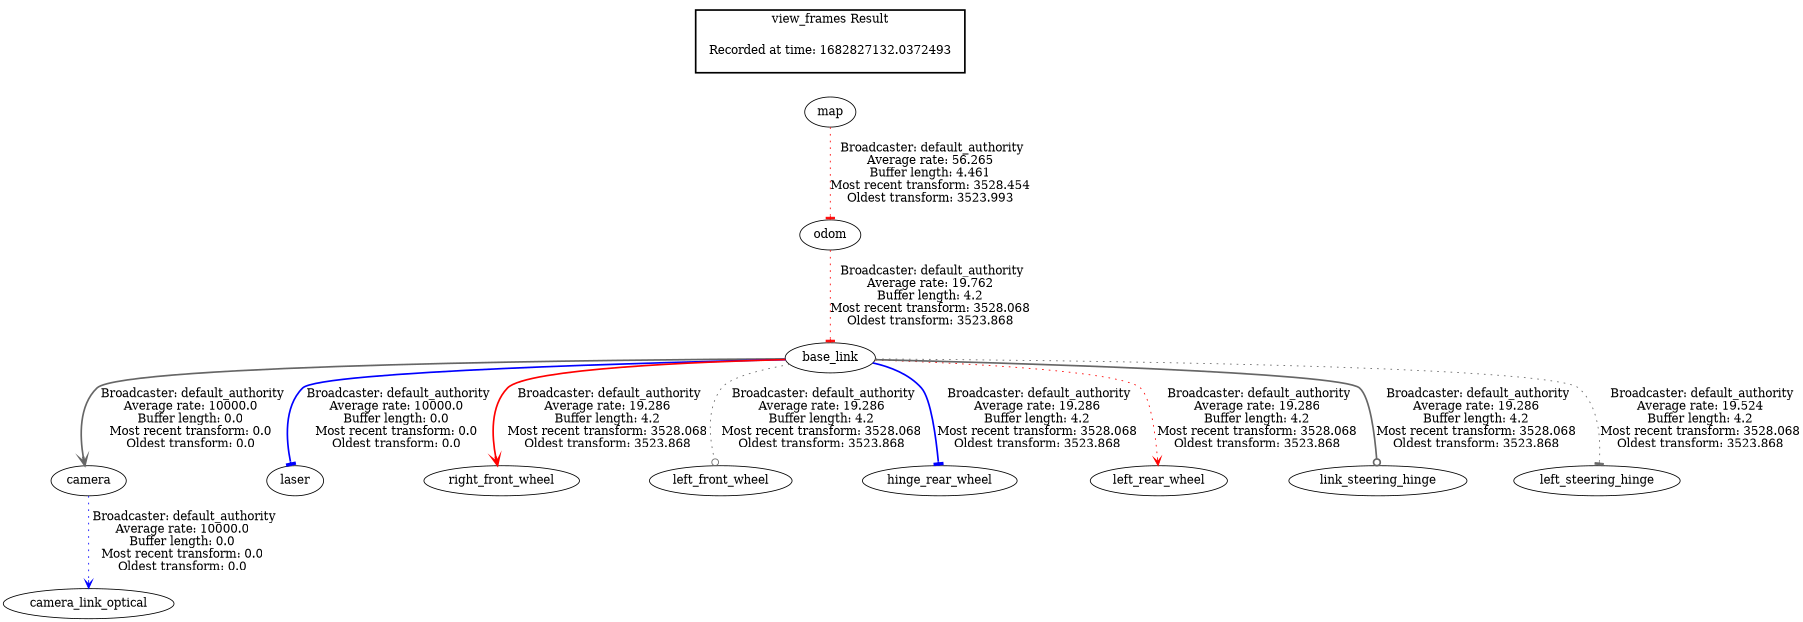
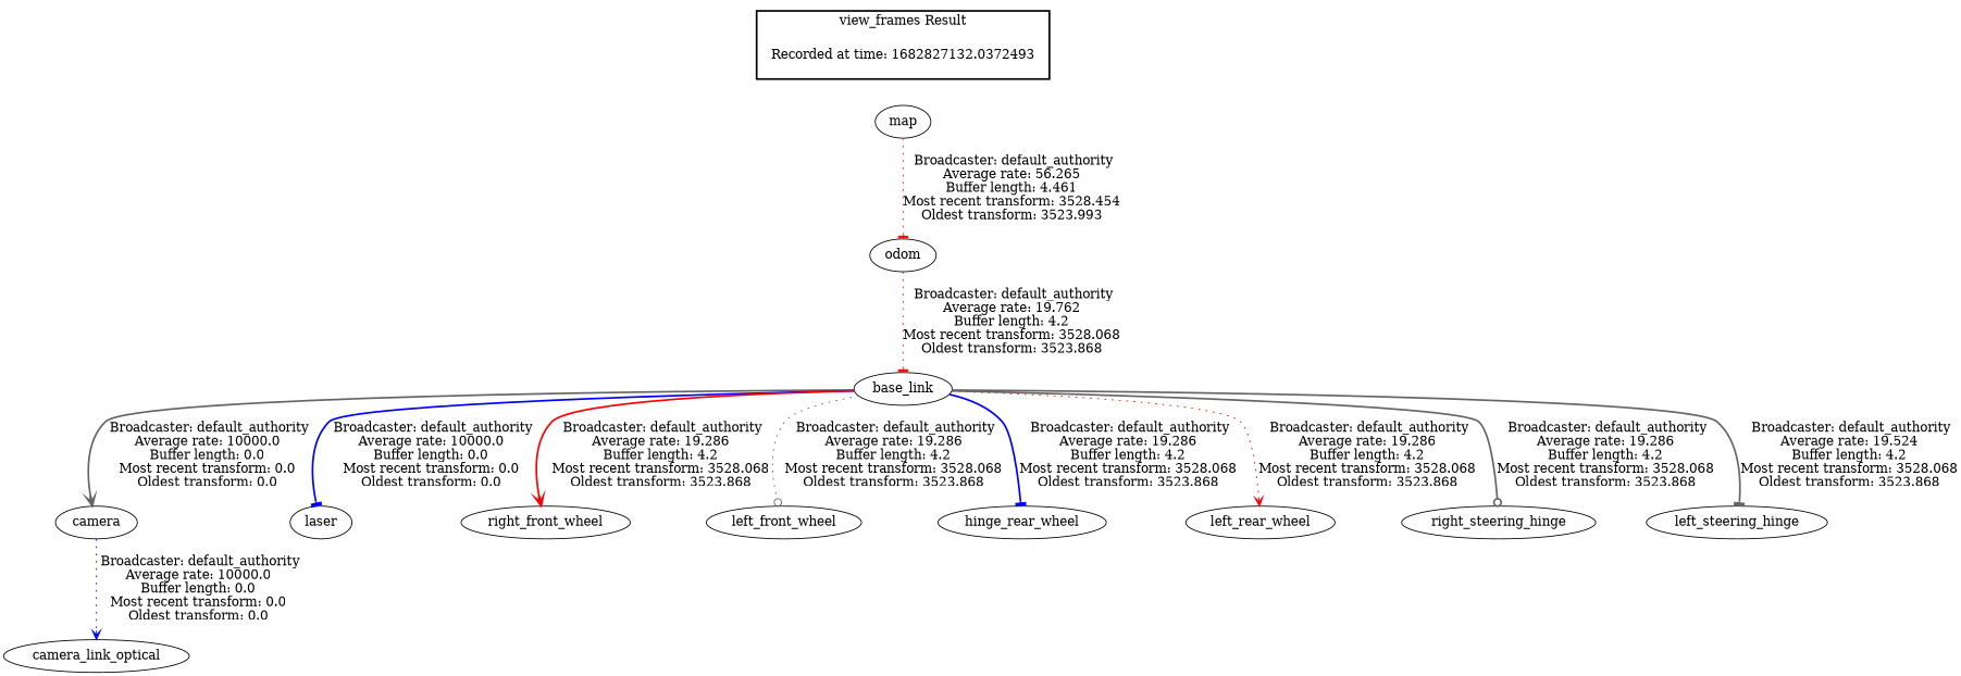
  digraph {
    edge [style=bold arrowhead=tee color=red]
    "Recorded at time: 1682827132.0372493" [shape=plaintext]
    map
    base_link
    camera
    laser
    right_front_wheel
    left_front_wheel
    n8 [label=hinge_rear_wheel]
    left_rear_wheel
-   right_steering_hinge [label=link_steering_hinge]
+   right_steering_hinge
    left_steering_hinge
    camera_link_optical
    odom
    subgraph cluster_1 {
      color=black
      label="view_frames Result"
      style=bold
      "Recorded at time: 1682827132.0372493"
    }
    "Recorded at time: 1682827132.0372493" -> map [style=invis arrowhead="" color=""]
    map -> odom [label=" Broadcaster: default_authority\nAverage rate: 56.265\nBuffer length: 4.461\nMost recent transform: 3528.454\nOldest transform: 3523.993\n" style=dotted]
    base_link -> camera [arrowhead=vee color=gray40 label=" Broadcaster: default_authority\nAverage rate: 10000.0\nBuffer length: 0.0\nMost recent transform: 0.0\nOldest transform: 0.0\n"]
    base_link -> laser [color=blue label=" Broadcaster: default_authority\nAverage rate: 10000.0\nBuffer length: 0.0\nMost recent transform: 0.0\nOldest transform: 0.0\n"]
    base_link -> right_front_wheel [arrowhead=vee label=" Broadcaster: default_authority\nAverage rate: 19.286\nBuffer length: 4.2\nMost recent transform: 3528.068\nOldest transform: 3523.868\n"]
    base_link -> left_front_wheel [arrowhead=odot color=gray40 label=" Broadcaster: default_authority\nAverage rate: 19.286\nBuffer length: 4.2\nMost recent transform: 3528.068\nOldest transform: 3523.868\n" style=dotted]
    base_link -> n8 [color=blue label=" Broadcaster: default_authority\nAverage rate: 19.286\nBuffer length: 4.2\nMost recent transform: 3528.068\nOldest transform: 3523.868\n"]
    base_link -> left_rear_wheel [arrowhead=vee label=" Broadcaster: default_authority\nAverage rate: 19.286\nBuffer length: 4.2\nMost recent transform: 3528.068\nOldest transform: 3523.868\n" style=dotted]
    base_link -> right_steering_hinge [arrowhead=odot color=gray40 label=" Broadcaster: default_authority\nAverage rate: 19.286\nBuffer length: 4.2\nMost recent transform: 3528.068\nOldest transform: 3523.868\n"]
-   base_link -> left_steering_hinge [color=gray40 label=" Broadcaster: default_authority\nAverage rate: 19.524\nBuffer length: 4.2\nMost recent transform: 3528.068\nOldest transform: 3523.868\n" style=dotted]
+   base_link -> left_steering_hinge [color=gray40 label=" Broadcaster: default_authority\nAverage rate: 19.524\nBuffer length: 4.2\nMost recent transform: 3528.068\nOldest transform: 3523.868\n"]
    camera -> camera_link_optical [arrowhead=vee color=blue label=" Broadcaster: default_authority\nAverage rate: 10000.0\nBuffer length: 0.0\nMost recent transform: 0.0\nOldest transform: 0.0\n" style=dotted]
    odom -> base_link [label=" Broadcaster: default_authority\nAverage rate: 19.762\nBuffer length: 4.2\nMost recent transform: 3528.068\nOldest transform: 3523.868\n" style=dotted]
  }
